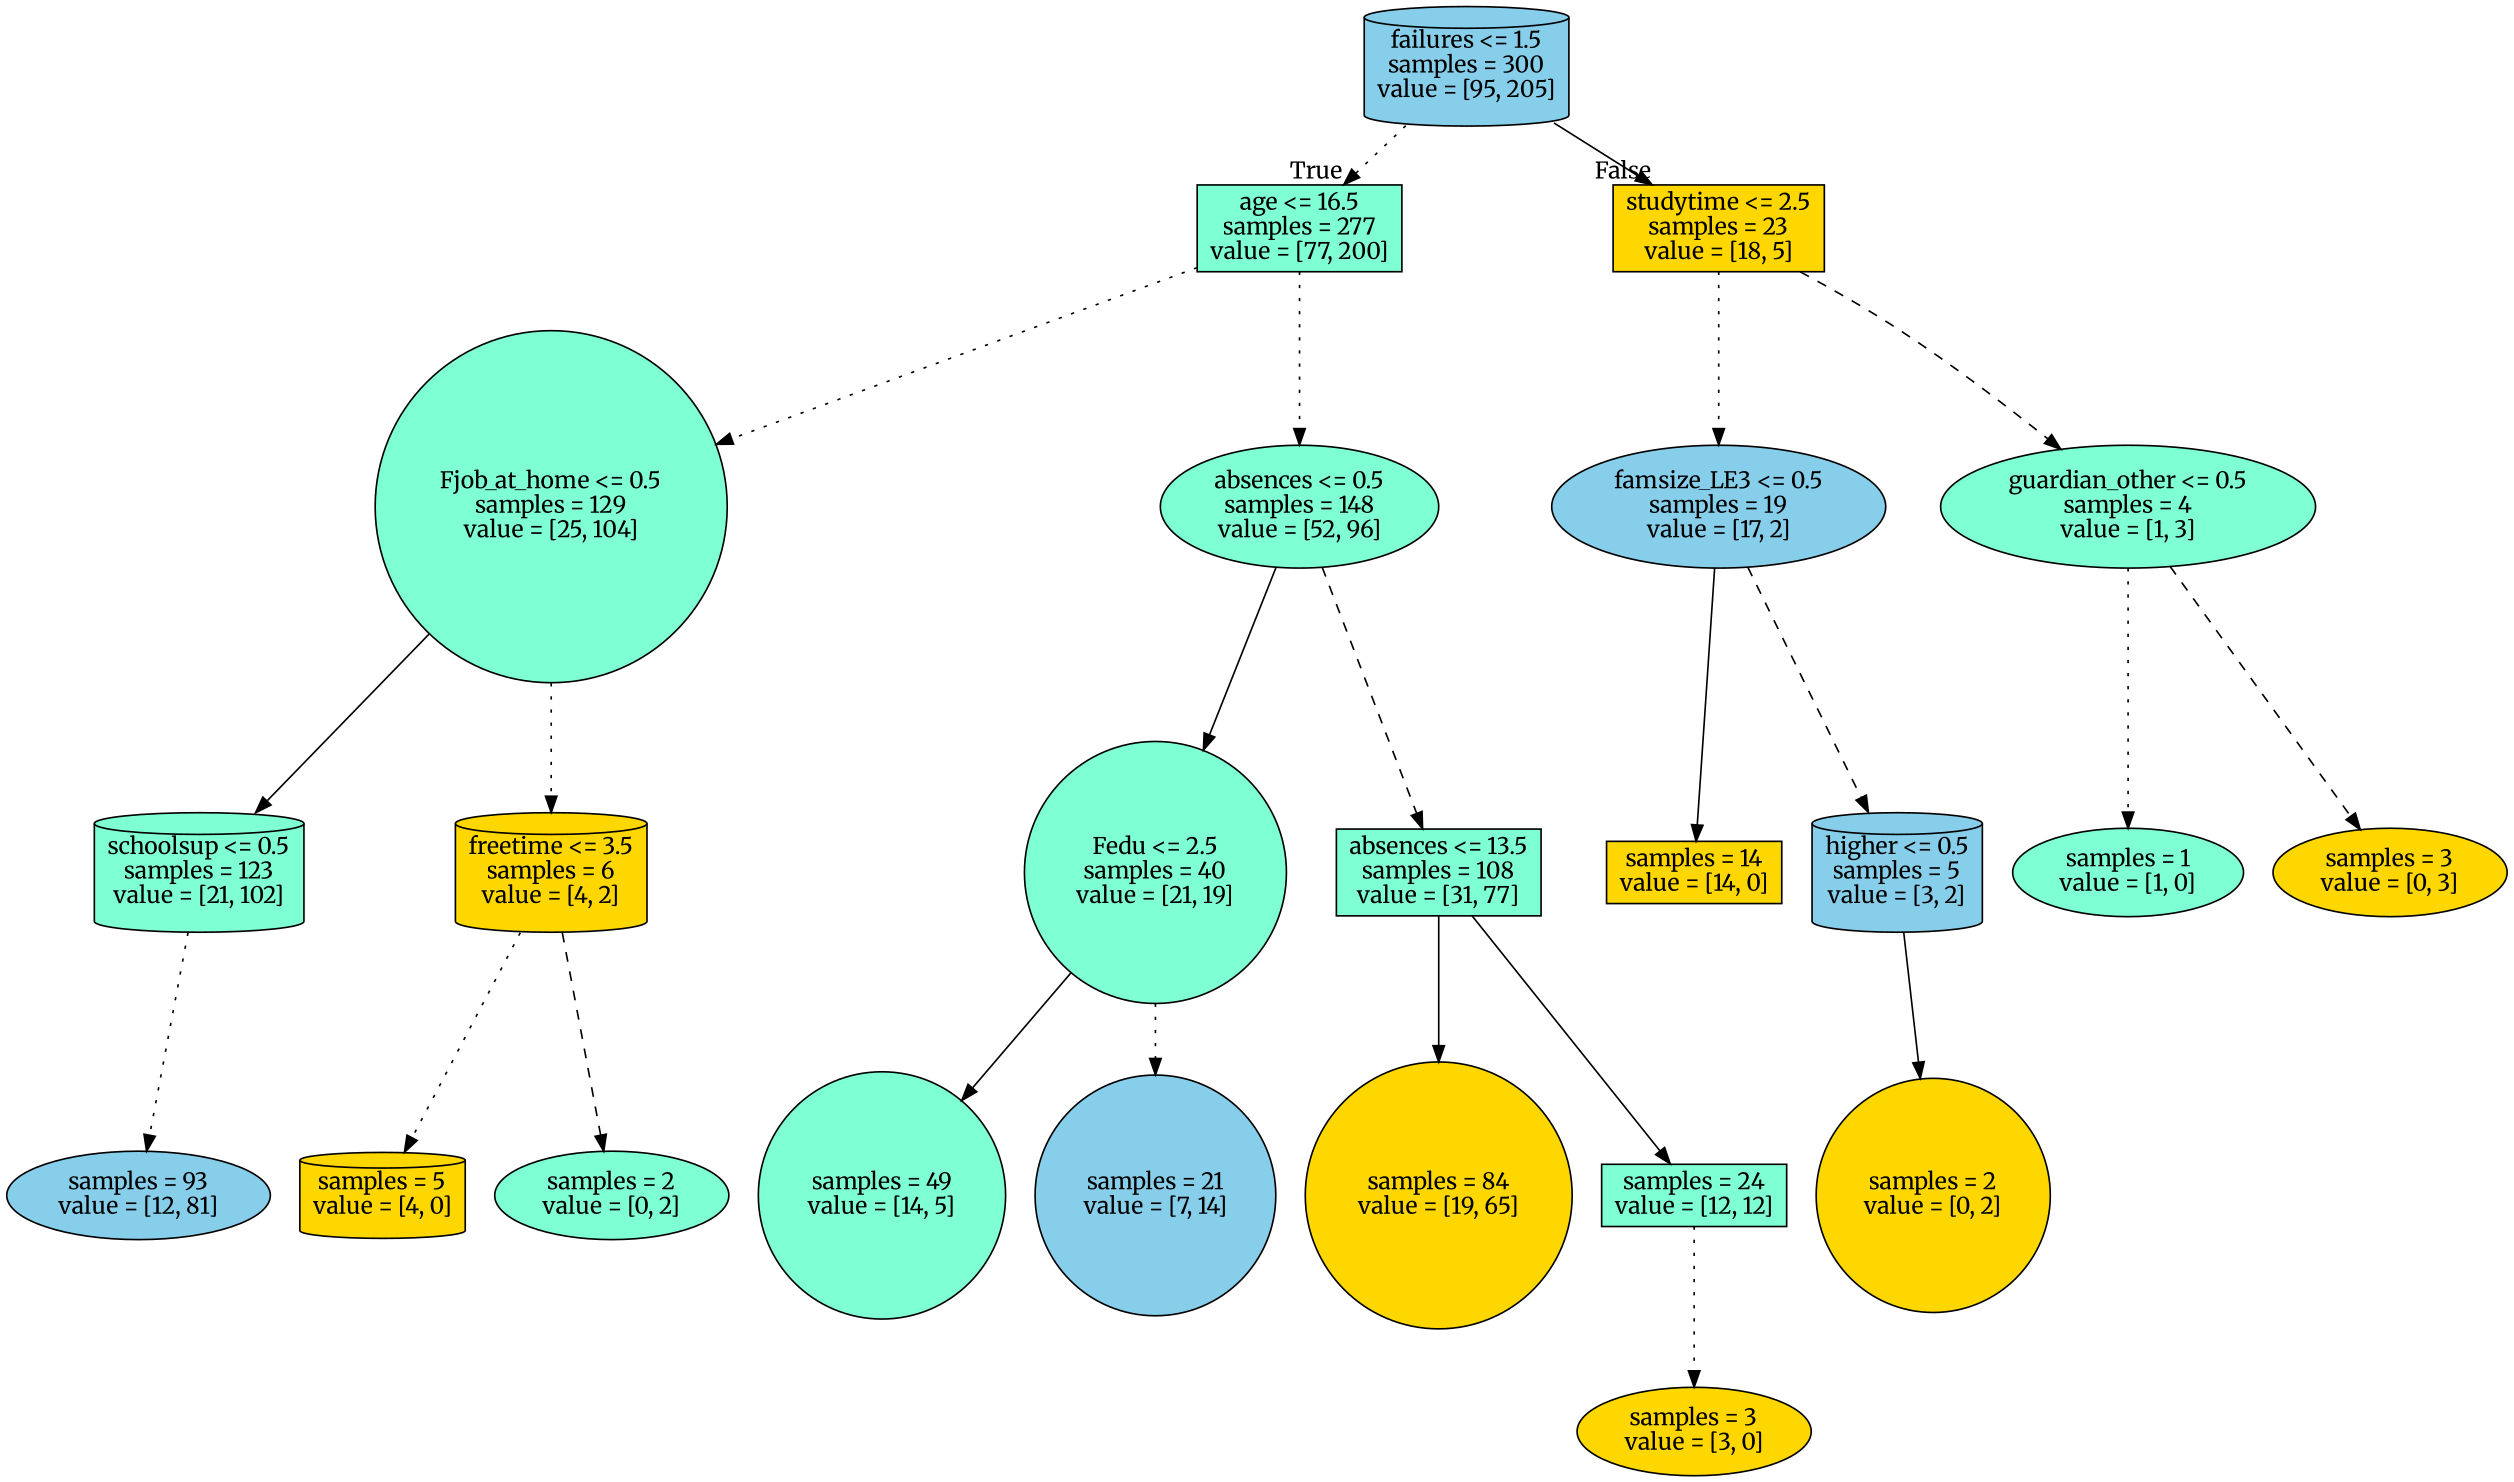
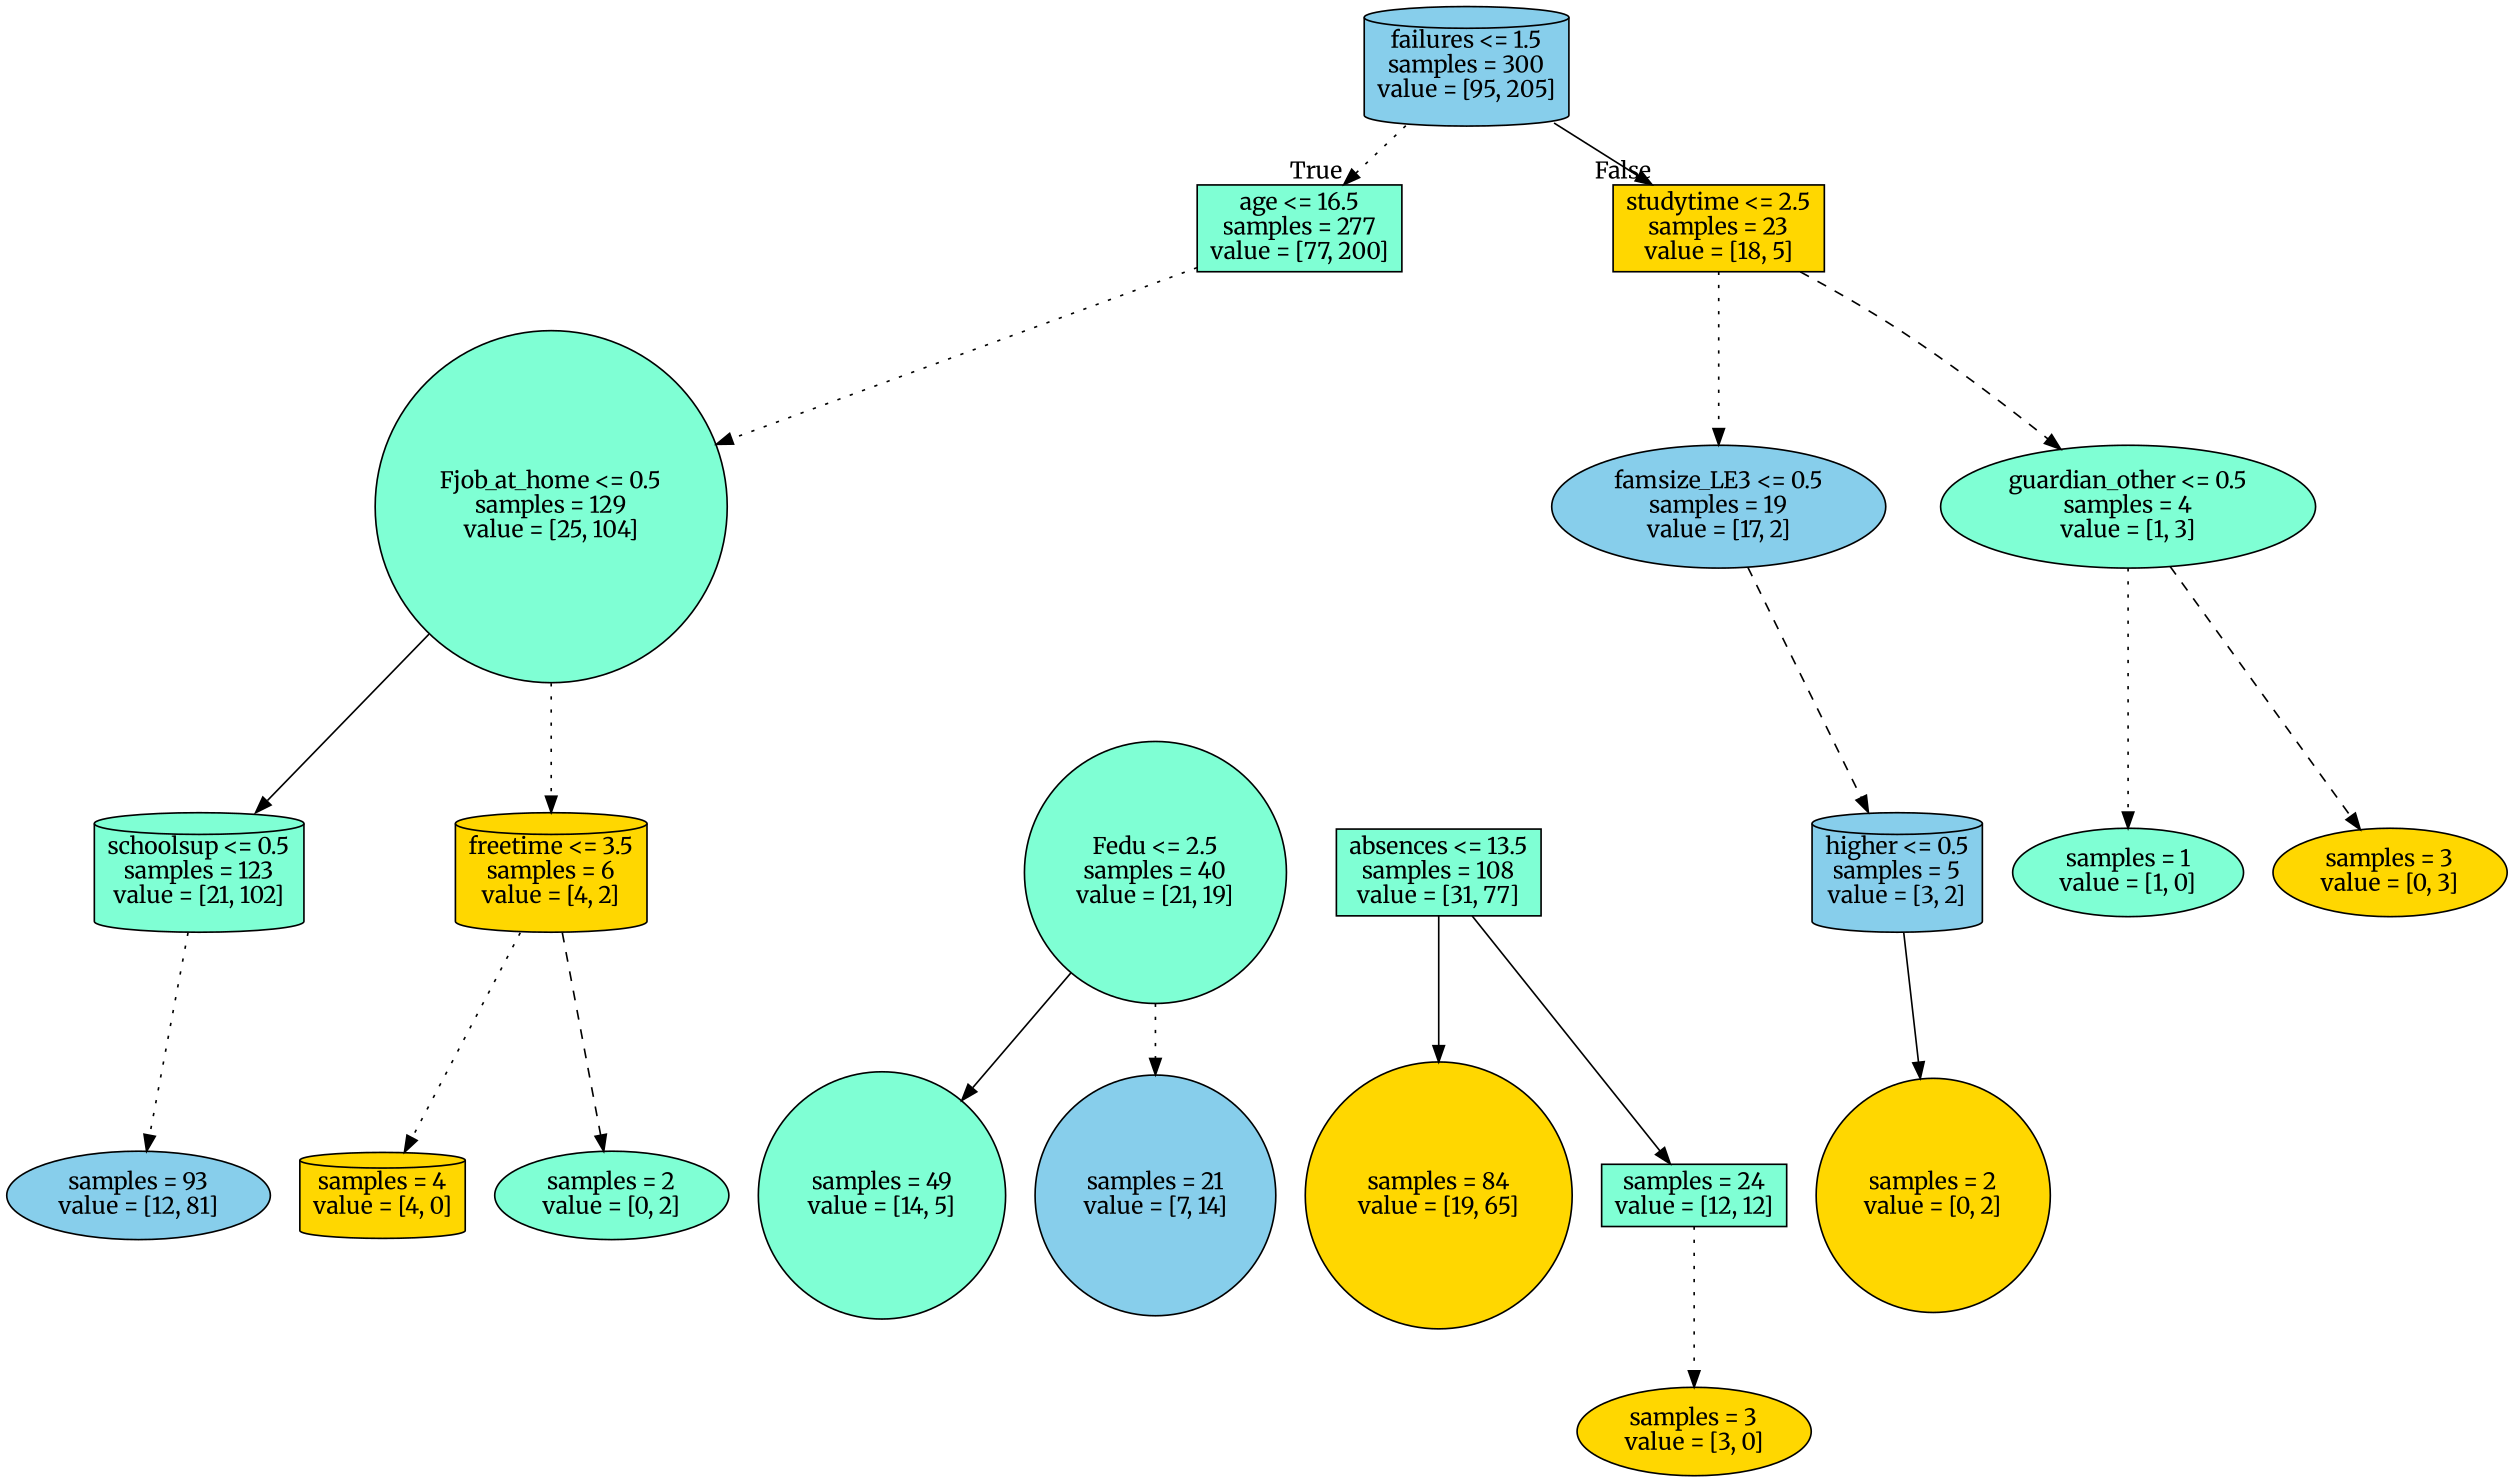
  digraph {
    fontname=Merriweather
    node [color=black fillcolor=aquamarine fontname=Merriweather shape=ellipse style=filled]
    edge [fontname=Merriweather style=dotted]
    n1 [fillcolor=skyblue label="failures <= 1.5\nsamples = 300\nvalue = [95, 205]" shape=cylinder]
    n2 [label="age <= 16.5\nsamples = 277\nvalue = [77, 200]" shape=box]
    n3 [fillcolor=gold label="studytime <= 2.5\nsamples = 23\nvalue = [18, 5]" shape=box]
    n4 [label="Fjob_at_home <= 0.5\nsamples = 129\nvalue = [25, 104]" shape=circle]
-   n5 [label="absences <= 0.5\nsamples = 148\nvalue = [52, 96]"]
    n6 [fillcolor=skyblue label="famsize_LE3 <= 0.5\nsamples = 19\nvalue = [17, 2]"]
    n7 [label="guardian_other <= 0.5\nsamples = 4\nvalue = [1, 3]"]
    n8 [label="schoolsup <= 0.5\nsamples = 123\nvalue = [21, 102]" shape=cylinder]
    n9 [fillcolor=gold label="freetime <= 3.5\nsamples = 6\nvalue = [4, 2]" shape=cylinder]
    n10 [label="Fedu <= 2.5\nsamples = 40\nvalue = [21, 19]" shape=circle]
    n11 [label="absences <= 13.5\nsamples = 108\nvalue = [31, 77]" shape=box]
    n12 [fillcolor=skyblue label="samples = 93\nvalue = [12, 81]"]
-   n13 [fillcolor=gold label="samples = 5\nvalue = [4, 0]" shape=cylinder]
+   n13 [fillcolor=gold label="samples = 4\nvalue = [4, 0]" shape=cylinder]
    n14 [label="samples = 2\nvalue = [0, 2]"]
    n15 [label="samples = 49\nvalue = [14, 5]" shape=circle]
    n16 [fillcolor=skyblue label="samples = 21\nvalue = [7, 14]" shape=circle]
    n17 [fillcolor=gold label="samples = 84\nvalue = [19, 65]" shape=circle]
    n18 [label="samples = 24\nvalue = [12, 12]" shape=box]
    n19 [fillcolor=gold label="samples = 3\nvalue = [3, 0]"]
-   n20 [fillcolor=gold label="samples = 14\nvalue = [14, 0]" shape=box]
    n21 [fillcolor=skyblue label="higher <= 0.5\nsamples = 5\nvalue = [3, 2]" shape=cylinder]
    n22 [label="samples = 1\nvalue = [1, 0]"]
    n23 [fillcolor=gold label="samples = 3\nvalue = [0, 3]"]
    n24 [fillcolor=gold label="samples = 2\nvalue = [0, 2]" shape=circle]
    n1 -> n2 [headlabel=True labelangle=45 labeldistance=2.5]
    n1 -> n3 [headlabel=False labelangle=-45 labeldistance=2.5 style=solid]
    n2 -> n4
-   n2 -> n5
    n3 -> n6
    n3 -> n7 [style=dashed]
    n4 -> n8 [style=solid]
    n4 -> n9
-   n5 -> n10 [style=solid]
-   n5 -> n11 [style=dashed]
-   n6 -> n20 [style=solid]
    n6 -> n21 [style=dashed]
    n7 -> n22
    n7 -> n23 [style=dashed]
    n8 -> n12
    n9 -> n13
    n9 -> n14 [style=dashed]
    n10 -> n15 [style=solid]
    n10 -> n16
    n11 -> n17 [style=solid]
    n11 -> n18 [style=solid]
    n18 -> n19
    n21 -> n24 [style=solid]
  }
